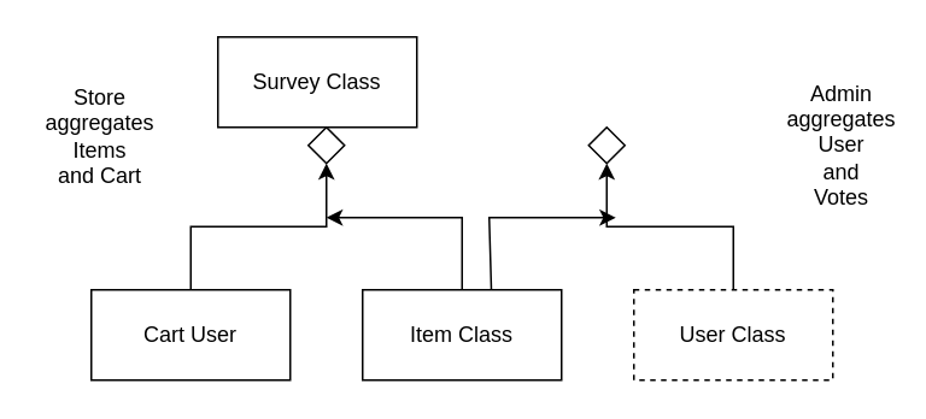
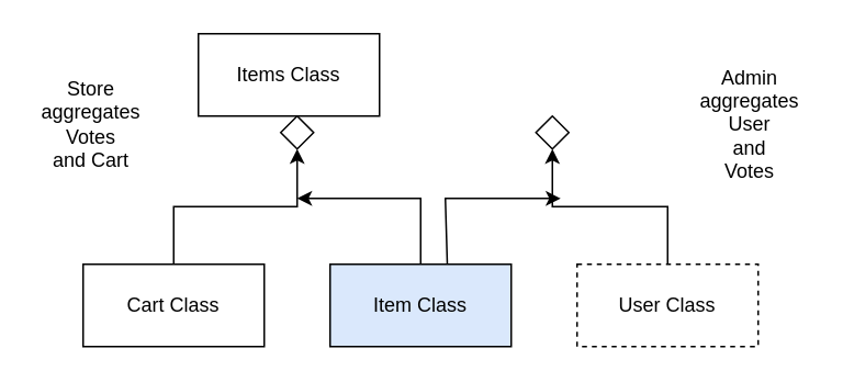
  <mxCell id="0" />
  <mxCell id="1" parent="0" />
  <mxCell id="2" style="edgeStyle=orthogonalEdgeStyle;rounded=0;orthogonalLoop=1;jettySize=auto;html=1;entryX=0.5;entryY=1;entryDx=0;entryDy=0;exitX=0.5;exitY=0;exitDx=0;exitDy=0;" parent="1" source="3" target="10" edge="1"><mxGeometry relative="1" as="geometry" /></mxCell>
  <mxCell id="3" value="User Class" style="html=1;whiteSpace=wrap;dashed=1;" parent="1" vertex="1"><mxGeometry x="350" y="160" width="110" height="50" as="geometry" /></mxCell>
- <mxCell id="4" value="Survey Class" style="html=1;whiteSpace=wrap;" parent="1" vertex="1"><mxGeometry x="120" y="20" width="110" height="50" as="geometry" /></mxCell>
+ <mxCell id="4" value="Items Class" style="html=1;whiteSpace=wrap;" parent="1" vertex="1"><mxGeometry x="120" y="20" width="110" height="50" as="geometry" /></mxCell>
  <mxCell id="5" style="edgeStyle=orthogonalEdgeStyle;rounded=0;orthogonalLoop=1;jettySize=auto;html=1;exitX=0.5;exitY=0;exitDx=0;exitDy=0;" parent="1" source="6" edge="1"><mxGeometry relative="1" as="geometry"><mxPoint x="180" y="120" as="targetPoint" /><Array as="points"><mxPoint x="255" y="120" /></Array></mxGeometry></mxCell>
- <mxCell id="6" value="Item Class" style="html=1;whiteSpace=wrap;" parent="1" vertex="1"><mxGeometry x="200" y="160" width="110" height="50" as="geometry" /></mxCell>
+ <mxCell id="6" value="Item Class" style="html=1;whiteSpace=wrap;fillColor=#dae8fc;" parent="1" vertex="1"><mxGeometry x="200" y="160" width="110" height="50" as="geometry" /></mxCell>
  <mxCell id="7" style="edgeStyle=orthogonalEdgeStyle;rounded=0;orthogonalLoop=1;jettySize=auto;html=1;entryX=0.5;entryY=1;entryDx=0;entryDy=0;exitX=0.5;exitY=0;exitDx=0;exitDy=0;" parent="1" source="8" target="9" edge="1"><mxGeometry relative="1" as="geometry" /></mxCell>
- <mxCell id="8" value="Cart User" style="html=1;whiteSpace=wrap;" parent="1" vertex="1"><mxGeometry x="50" y="160" width="110" height="50" as="geometry" /></mxCell>
+ <mxCell id="8" value="Cart Class" style="html=1;whiteSpace=wrap;" parent="1" vertex="1"><mxGeometry x="50" y="160" width="110" height="50" as="geometry" /></mxCell>
  <mxCell id="9" value="" style="rhombus;whiteSpace=wrap;html=1;" parent="1" vertex="1"><mxGeometry x="170" y="70" width="20" height="20" as="geometry" /></mxCell>
  <mxCell id="10" value="" style="rhombus;whiteSpace=wrap;html=1;" parent="1" vertex="1"><mxGeometry x="325" y="70" width="20" height="20" as="geometry" /></mxCell>
  <mxCell id="11" value="" style="endArrow=classic;html=1;rounded=0;exitX=0.647;exitY=-0.002;exitDx=0;exitDy=0;exitPerimeter=0;" parent="1" source="6" edge="1"><mxGeometry width="50" height="50" relative="1" as="geometry"><mxPoint x="260" y="160" as="sourcePoint" /><mxPoint x="340" y="120" as="targetPoint" /><Array as="points"><mxPoint x="270" y="120" /><mxPoint x="310" y="120" /></Array></mxGeometry></mxCell>
- <mxCell id="12" value="&lt;div&gt;Store &lt;br&gt;&lt;/div&gt;&lt;div&gt;aggregates Items&lt;br&gt;&lt;/div&gt;&lt;div&gt;and Cart&lt;br&gt;&lt;/div&gt;" style="text;strokeColor=none;align=center;fillColor=none;html=1;verticalAlign=middle;whiteSpace=wrap;rounded=0;" parent="1" vertex="1"><mxGeometry x="20" y="20" width="70" height="110" as="geometry" /></mxCell>
- <mxCell id="13" value="Admin &lt;br&gt;&lt;div&gt;aggregates User&lt;br&gt;&lt;/div&gt;&lt;div&gt;and &lt;br&gt;&lt;/div&gt;&lt;div&gt;Votes&lt;br&gt;&lt;/div&gt;" style="text;strokeColor=none;align=center;fillColor=none;html=1;verticalAlign=middle;whiteSpace=wrap;rounded=0;" parent="1" vertex="1"><mxGeometry x="430" y="25" width="70" height="110" as="geometry" /></mxCell>
+ <mxCell id="12" value="&lt;div&gt;Store &lt;br&gt;&lt;/div&gt;&lt;div&gt;aggregates Votes&lt;br&gt;&lt;/div&gt;&lt;div&gt;and Cart&lt;br&gt;&lt;/div&gt;" style="text;strokeColor=none;align=center;fillColor=none;html=1;verticalAlign=middle;whiteSpace=wrap;rounded=0;" parent="1" vertex="1"><mxGeometry x="20" y="20" width="70" height="110" as="geometry" /></mxCell>
+ <mxCell id="13" value="Admin &lt;br&gt;&lt;div&gt;aggregates User&lt;br&gt;&lt;/div&gt;&lt;div&gt;and &lt;br&gt;&lt;/div&gt;&lt;div&gt;Votes&lt;br&gt;&lt;/div&gt;" style="text;strokeColor=none;align=center;fillColor=none;html=1;verticalAlign=middle;whiteSpace=wrap;rounded=0;" parent="1" vertex="1"><mxGeometry x="420" y="20" width="70" height="110" as="geometry" /></mxCell>
